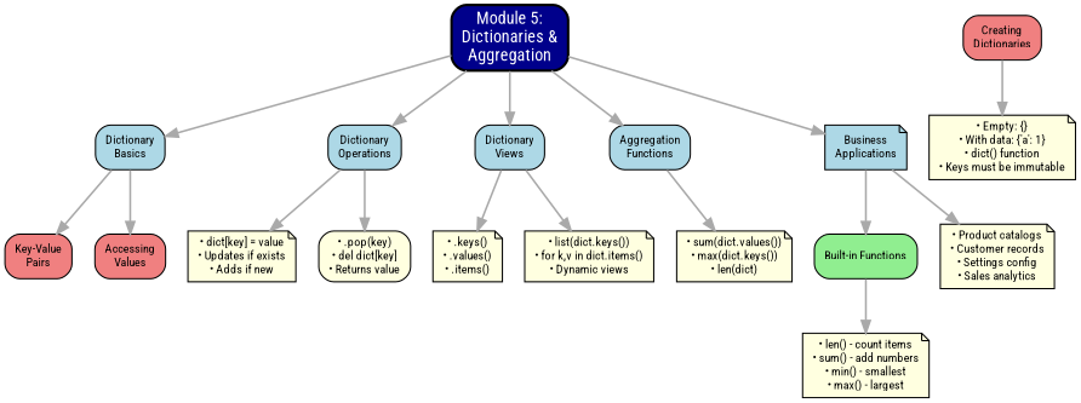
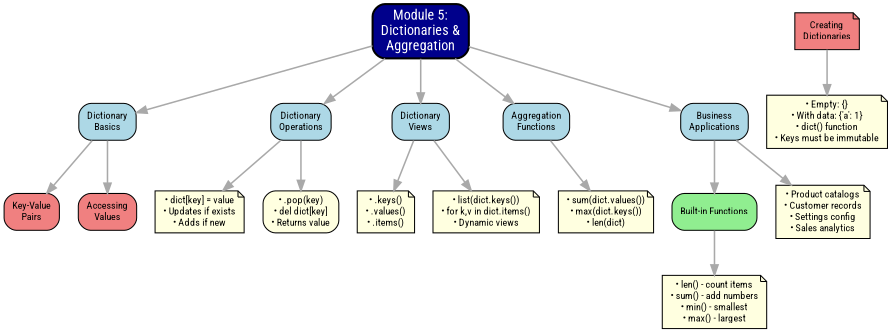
  digraph {
    fontname="Roboto Condensed"
    rankdir=TB
    node [fillcolor=lightyellow fontname="Roboto Condensed" fontsize=10 shape=box style="rounded,filled"]
    edge [color=darkgray fontname="Roboto Condensed" penwidth=1.5]
    n1 [fillcolor=darkblue fontcolor=white fontsize=14 label="Module 5:\nDictionaries &\nAggregation" penwidth=2]
    n2 [fillcolor=lightblue label="Dictionary\nBasics"]
    n3 [fillcolor=lightblue label="Dictionary\nOperations"]
    n4 [fillcolor=lightblue label="Dictionary\nViews"]
    n5 [fillcolor=lightblue label="Aggregation\nFunctions"]
-   n6 [fillcolor=lightblue label="Business\nApplications" shape=note]
+   n6 [fillcolor=lightblue label="Business\nApplications"]
    n7 [fillcolor=lightcoral label="Key-Value\nPairs"]
    n8 [fillcolor=lightcoral label="Accessing\nValues"]
    n9 [label="• dict[key] = value\n• Updates if exists\n• Adds if new" shape=note]
    n10 [label="• .pop(key)\n• del dict[key]\n• Returns value"]
    n11 [label="• .keys()\n• .values()\n• .items()" shape=note]
    n12 [label="• list(dict.keys())\n• for k,v in dict.items()\n• Dynamic views" shape=note]
    n13 [label="• sum(dict.values())\n• max(dict.keys())\n• len(dict)" shape=note]
    n14 [fillcolor=lightgreen label="Built-in Functions"]
    n15 [label="• Product catalogs\n• Customer records\n• Settings config\n• Sales analytics" shape=note]
-   n16 [fillcolor=lightcoral label="Creating\nDictionaries"]
+   n16 [fillcolor=lightcoral label="Creating\nDictionaries" shape=note]
    n17 [label="• Empty: {}\n• With data: {'a': 1}\n• dict() function\n• Keys must be immutable" shape=note]
    n18 [label="• len() - count items\n• sum() - add numbers\n• min() - smallest\n• max() - largest" shape=note]
    n1 -> n2
    n1 -> n3
    n1 -> n4
    n1 -> n5
    n1 -> n6
    n2 -> n7
    n2 -> n8
    n3 -> n9
    n3 -> n10
    n4 -> n11
    n4 -> n12
    n5 -> n13
    n6 -> n14
    n6 -> n15
    n14 -> n18
    n16 -> n17
  }
